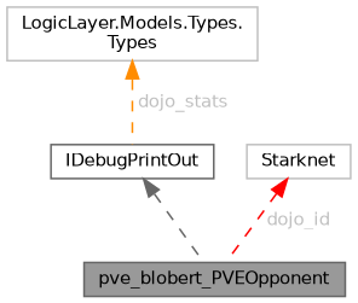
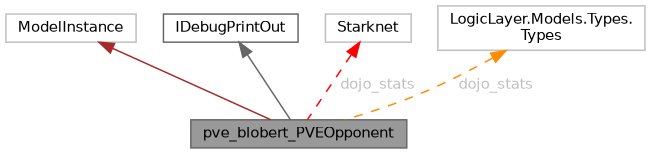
  digraph {
    node [color=grey75 fillcolor=white fontname=Helvetica fontsize=10 shape=box style=filled]
    edge [dir=back fontname=Helvetica fontsize=10 labelfontname=Helvetica labelfontsize=10 style=solid]
    n1 [color=gray40 fillcolor=grey60 fontcolor=black height=0.2 label=pve_blobert_PVEOpponent width=0.4]
+   n2 [height=0.2 label=ModelInstance width=0.4]
    n3 [color=gray40 height=0.2 label=IDebugPrintOut width=0.4]
    n4 [height=0.2 label=Starknet width=0.4]
    n5 [height=0.2 label="LogicLayer.Models.Types.\lTypes" width=0.4]
-   n3 -> n1 [color=gray40 style=dashed]
-   n4 -> n1 [color=red fontcolor=grey label=" dojo_id" style=dashed]
-   n5 -> n3 [color=darkorange fontcolor=grey label=" dojo_stats" style=dashed]
+   n2 -> n1 [color=brown]
+   n3 -> n1 [color=gray40]
+   n4 -> n1 [color=red fontcolor=grey label=" dojo_stats" style=dashed]
+   n5 -> n1 [color=darkorange fontcolor=grey label=" dojo_stats" style=dashed]
  }
